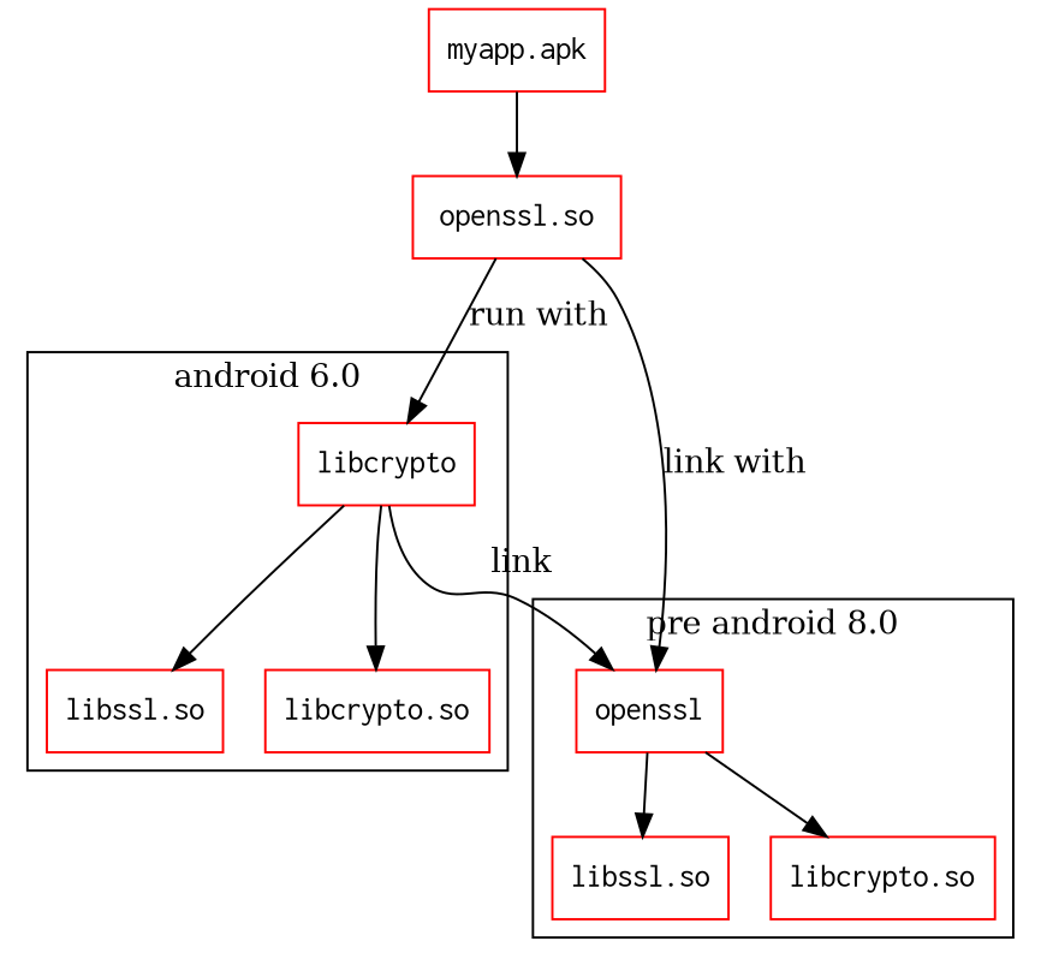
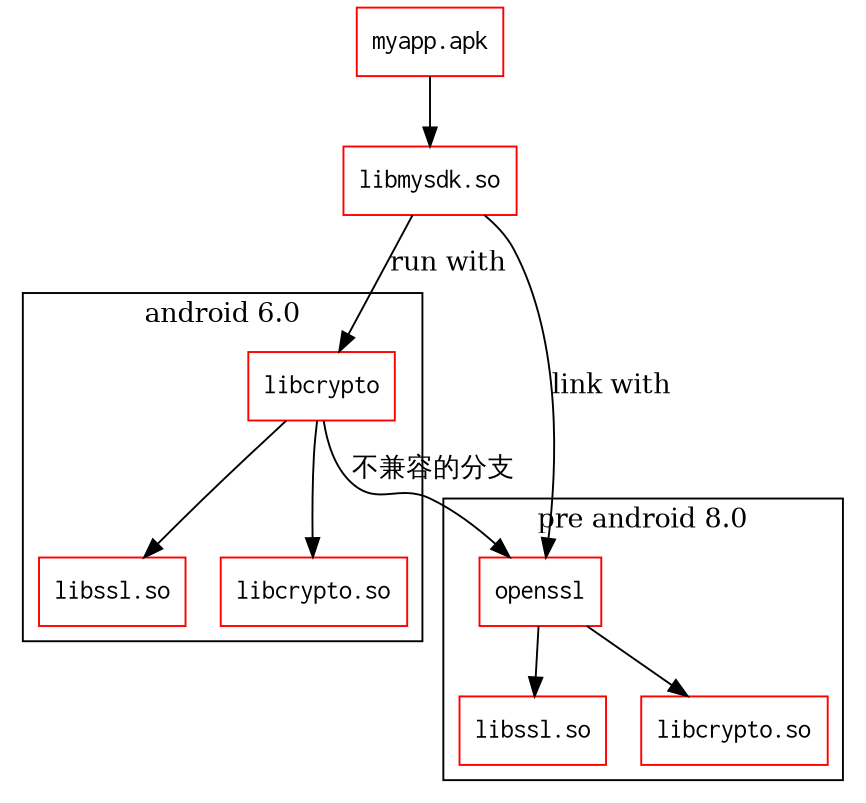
  digraph {
    node [color=Red fontname=Courier shape=box]
    n1 [label=openssl]
    n2 [label="libssl.so"]
    n3 [label="libcrypto.so"]
    n4 [label=libcrypto]
    n5 [label="libssl.so"]
    n6 [label="libcrypto.so"]
    "myapp.apk"
-   "libmysdk.so" [label="openssl.so"]
+   "libmysdk.so"
    subgraph cluster_1 {
      label="pre android 8.0"
      n1
      n2
      n3
    }
    subgraph cluster_2 {
      label="android 6.0"
      n4
      n5
      n6
    }
    n1 -> n2
    n1 -> n3
-   n4 -> n1 [label=link]
+   n4 -> n1 [label="不兼容的分支"]
    n4 -> n5
    n4 -> n6
    "myapp.apk" -> "libmysdk.so"
    "libmysdk.so" -> n1 [label="link with"]
    "libmysdk.so" -> n4 [label="run with"]
  }
